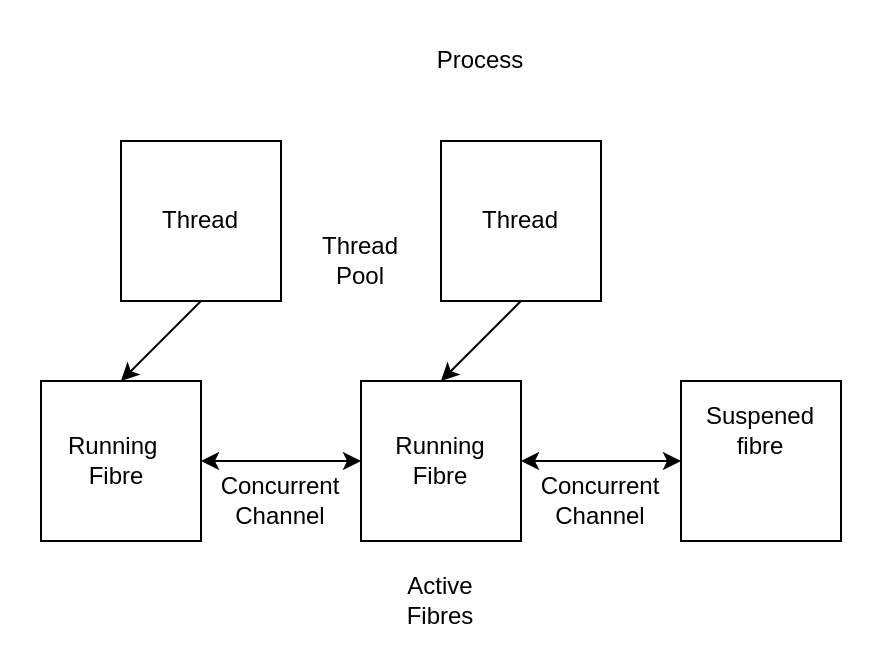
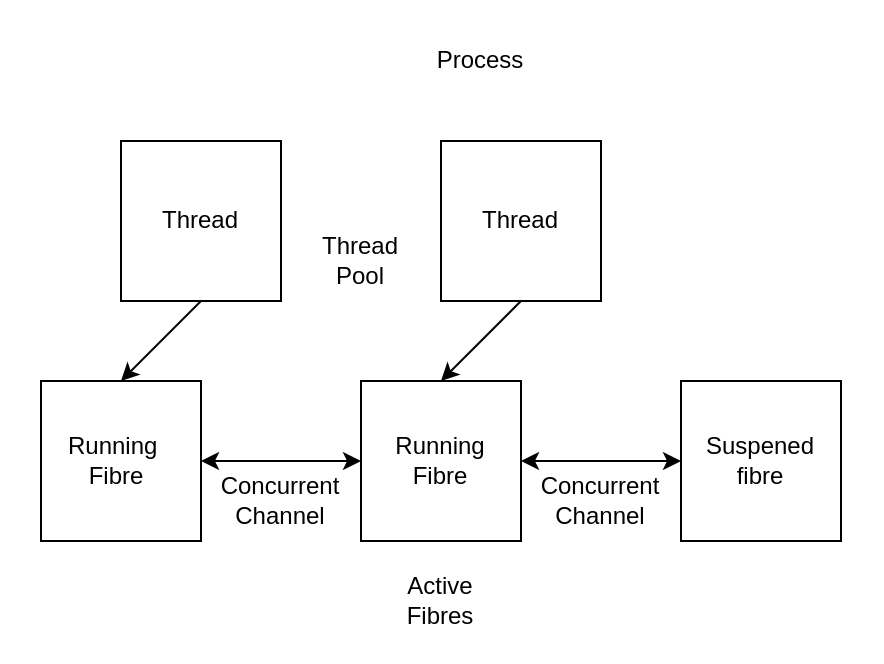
  <mxCell id="0" />
  <mxCell id="1" parent="0" />
  <mxCell id="2" value="Thread" style="whiteSpace=wrap;html=1;aspect=fixed;" parent="1" vertex="1"><mxGeometry x="60" y="70" width="80" height="80" as="geometry" /></mxCell>
  <mxCell id="3" value="" style="whiteSpace=wrap;html=1;aspect=fixed;" parent="1" vertex="1"><mxGeometry x="20" y="190" width="80" height="80" as="geometry" /></mxCell>
  <mxCell id="4" value="Thread" style="whiteSpace=wrap;html=1;aspect=fixed;" parent="1" vertex="1"><mxGeometry x="220" y="70" width="80" height="80" as="geometry" /></mxCell>
  <mxCell id="5" value="" style="whiteSpace=wrap;html=1;aspect=fixed;" parent="1" vertex="1"><mxGeometry x="180" y="190" width="80" height="80" as="geometry" /></mxCell>
  <mxCell id="6" value="" style="whiteSpace=wrap;html=1;aspect=fixed;" parent="1" vertex="1"><mxGeometry x="340" y="190" width="80" height="80" as="geometry" /></mxCell>
  <mxCell id="7" value="Running&amp;nbsp;&lt;br&gt;Fibre" style="text;html=1;strokeColor=none;fillColor=none;align=center;verticalAlign=middle;whiteSpace=wrap;rounded=0;" parent="1" vertex="1"><mxGeometry x="38" y="220" width="40" height="20" as="geometry" /></mxCell>
  <mxCell id="8" value="Running&lt;br&gt;Fibre" style="text;html=1;strokeColor=none;fillColor=none;align=center;verticalAlign=middle;whiteSpace=wrap;rounded=0;" parent="1" vertex="1"><mxGeometry x="200" y="220" width="40" height="20" as="geometry" /></mxCell>
- <mxCell id="9" value="Suspened&lt;br&gt;fibre" style="text;html=1;strokeColor=none;fillColor=none;align=center;verticalAlign=middle;whiteSpace=wrap;rounded=0;" parent="1" vertex="1"><mxGeometry x="360" y="205" width="40" height="20" as="geometry" /></mxCell>
+ <mxCell id="9" value="Suspened&lt;br&gt;fibre" style="text;html=1;strokeColor=none;fillColor=none;align=center;verticalAlign=middle;whiteSpace=wrap;rounded=0;" parent="1" vertex="1"><mxGeometry x="360" y="220" width="40" height="20" as="geometry" /></mxCell>
  <mxCell id="10" value="Thread Pool&lt;br&gt;" style="text;html=1;strokeColor=none;fillColor=none;align=center;verticalAlign=middle;whiteSpace=wrap;rounded=0;" parent="1" vertex="1"><mxGeometry x="160" y="120" width="40" height="20" as="geometry" /></mxCell>
  <mxCell id="11" value="Active Fibres" style="text;html=1;strokeColor=none;fillColor=none;align=center;verticalAlign=middle;whiteSpace=wrap;rounded=0;" parent="1" vertex="1"><mxGeometry x="200" y="290" width="40" height="20" as="geometry" /></mxCell>
  <mxCell id="12" value="" style="endArrow=classic;html=1;entryX=0.5;entryY=0;entryDx=0;entryDy=0;exitX=0.5;exitY=1;exitDx=0;exitDy=0;" parent="1" source="2" target="3" edge="1"><mxGeometry width="50" height="50" relative="1" as="geometry"><mxPoint x="370" y="310" as="sourcePoint" /><mxPoint x="420" y="260" as="targetPoint" /></mxGeometry></mxCell>
  <mxCell id="13" value="" style="endArrow=classic;html=1;exitX=0.5;exitY=1;exitDx=0;exitDy=0;entryX=0.5;entryY=0;entryDx=0;entryDy=0;" parent="1" source="4" target="5" edge="1"><mxGeometry width="50" height="50" relative="1" as="geometry"><mxPoint x="370" y="310" as="sourcePoint" /><mxPoint x="420" y="260" as="targetPoint" /></mxGeometry></mxCell>
  <mxCell id="14" value="" style="endArrow=classic;startArrow=classic;html=1;exitX=1;exitY=0.5;exitDx=0;exitDy=0;entryX=0;entryY=0.5;entryDx=0;entryDy=0;" parent="1" source="3" target="5" edge="1"><mxGeometry width="50" height="50" relative="1" as="geometry"><mxPoint x="370" y="310" as="sourcePoint" /><mxPoint x="420" y="260" as="targetPoint" /></mxGeometry></mxCell>
  <mxCell id="15" value="" style="endArrow=classic;startArrow=classic;html=1;entryX=0;entryY=0.5;entryDx=0;entryDy=0;" parent="1" target="6" edge="1"><mxGeometry width="50" height="50" relative="1" as="geometry"><mxPoint x="260" y="230" as="sourcePoint" /><mxPoint x="300" y="250" as="targetPoint" /></mxGeometry></mxCell>
  <mxCell id="16" value="Concurrent&lt;br&gt;Channel" style="text;html=1;strokeColor=none;fillColor=none;align=center;verticalAlign=middle;whiteSpace=wrap;rounded=0;" parent="1" vertex="1"><mxGeometry x="120" y="240" width="40" height="20" as="geometry" /></mxCell>
  <mxCell id="17" value="Concurrent&lt;br&gt;Channel" style="text;html=1;strokeColor=none;fillColor=none;align=center;verticalAlign=middle;whiteSpace=wrap;rounded=0;" parent="1" vertex="1"><mxGeometry x="280" y="240" width="40" height="20" as="geometry" /></mxCell>
  <mxCell id="18" value="Process" style="text;html=1;strokeColor=none;fillColor=none;align=center;verticalAlign=middle;whiteSpace=wrap;rounded=0;" parent="1" vertex="1"><mxGeometry x="220" y="20" width="40" height="20" as="geometry" /></mxCell>
